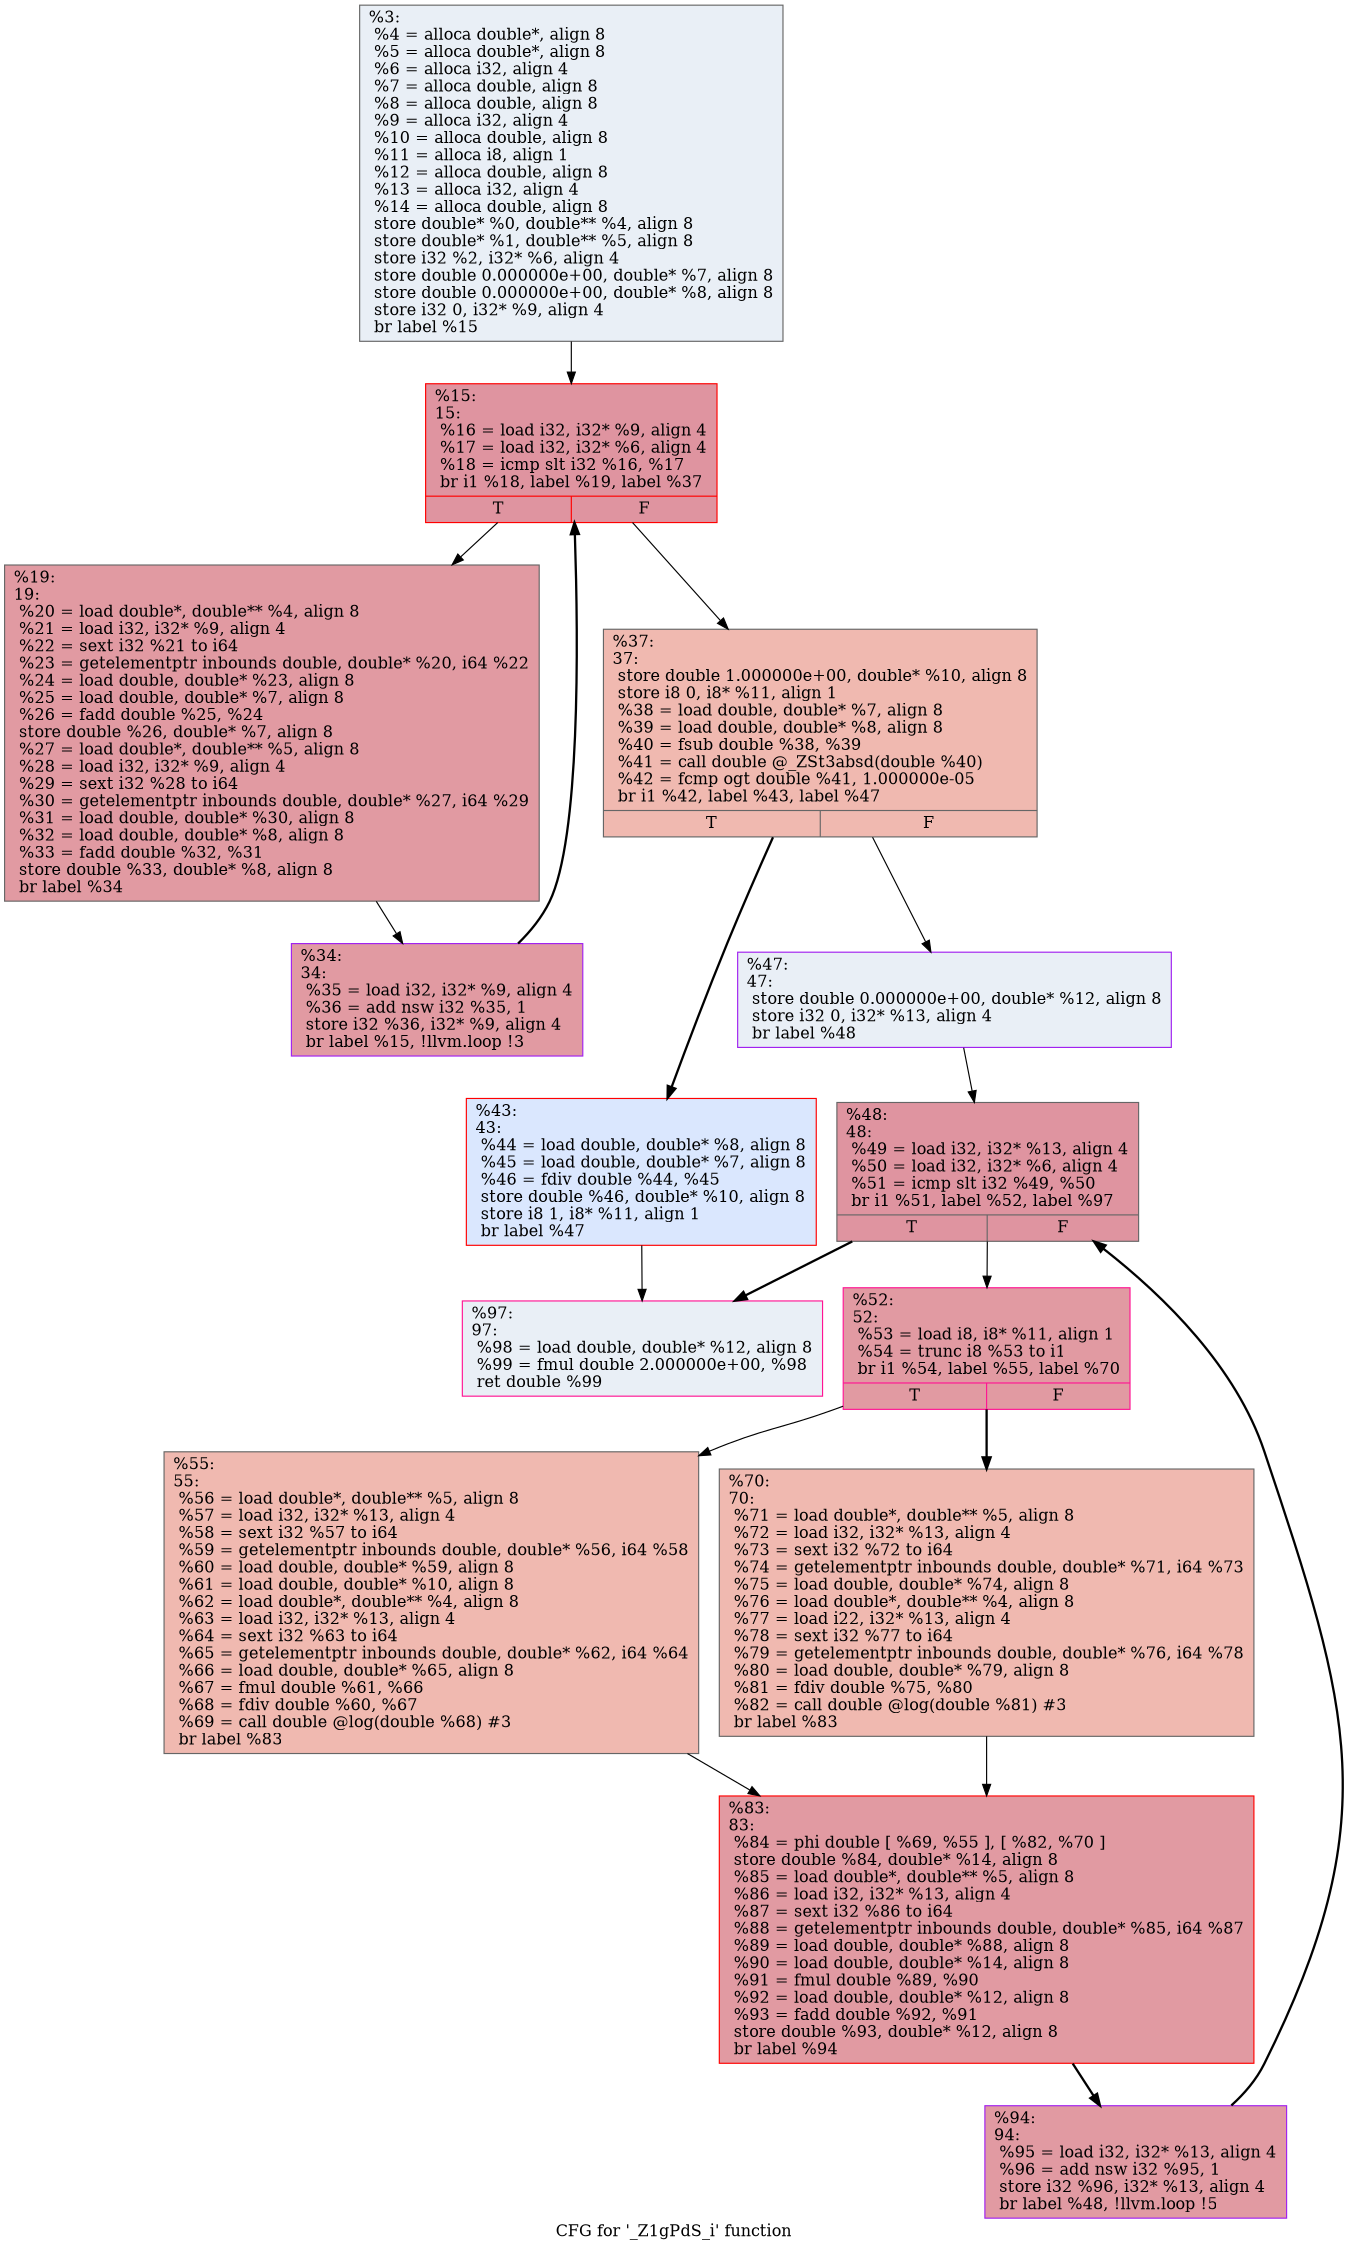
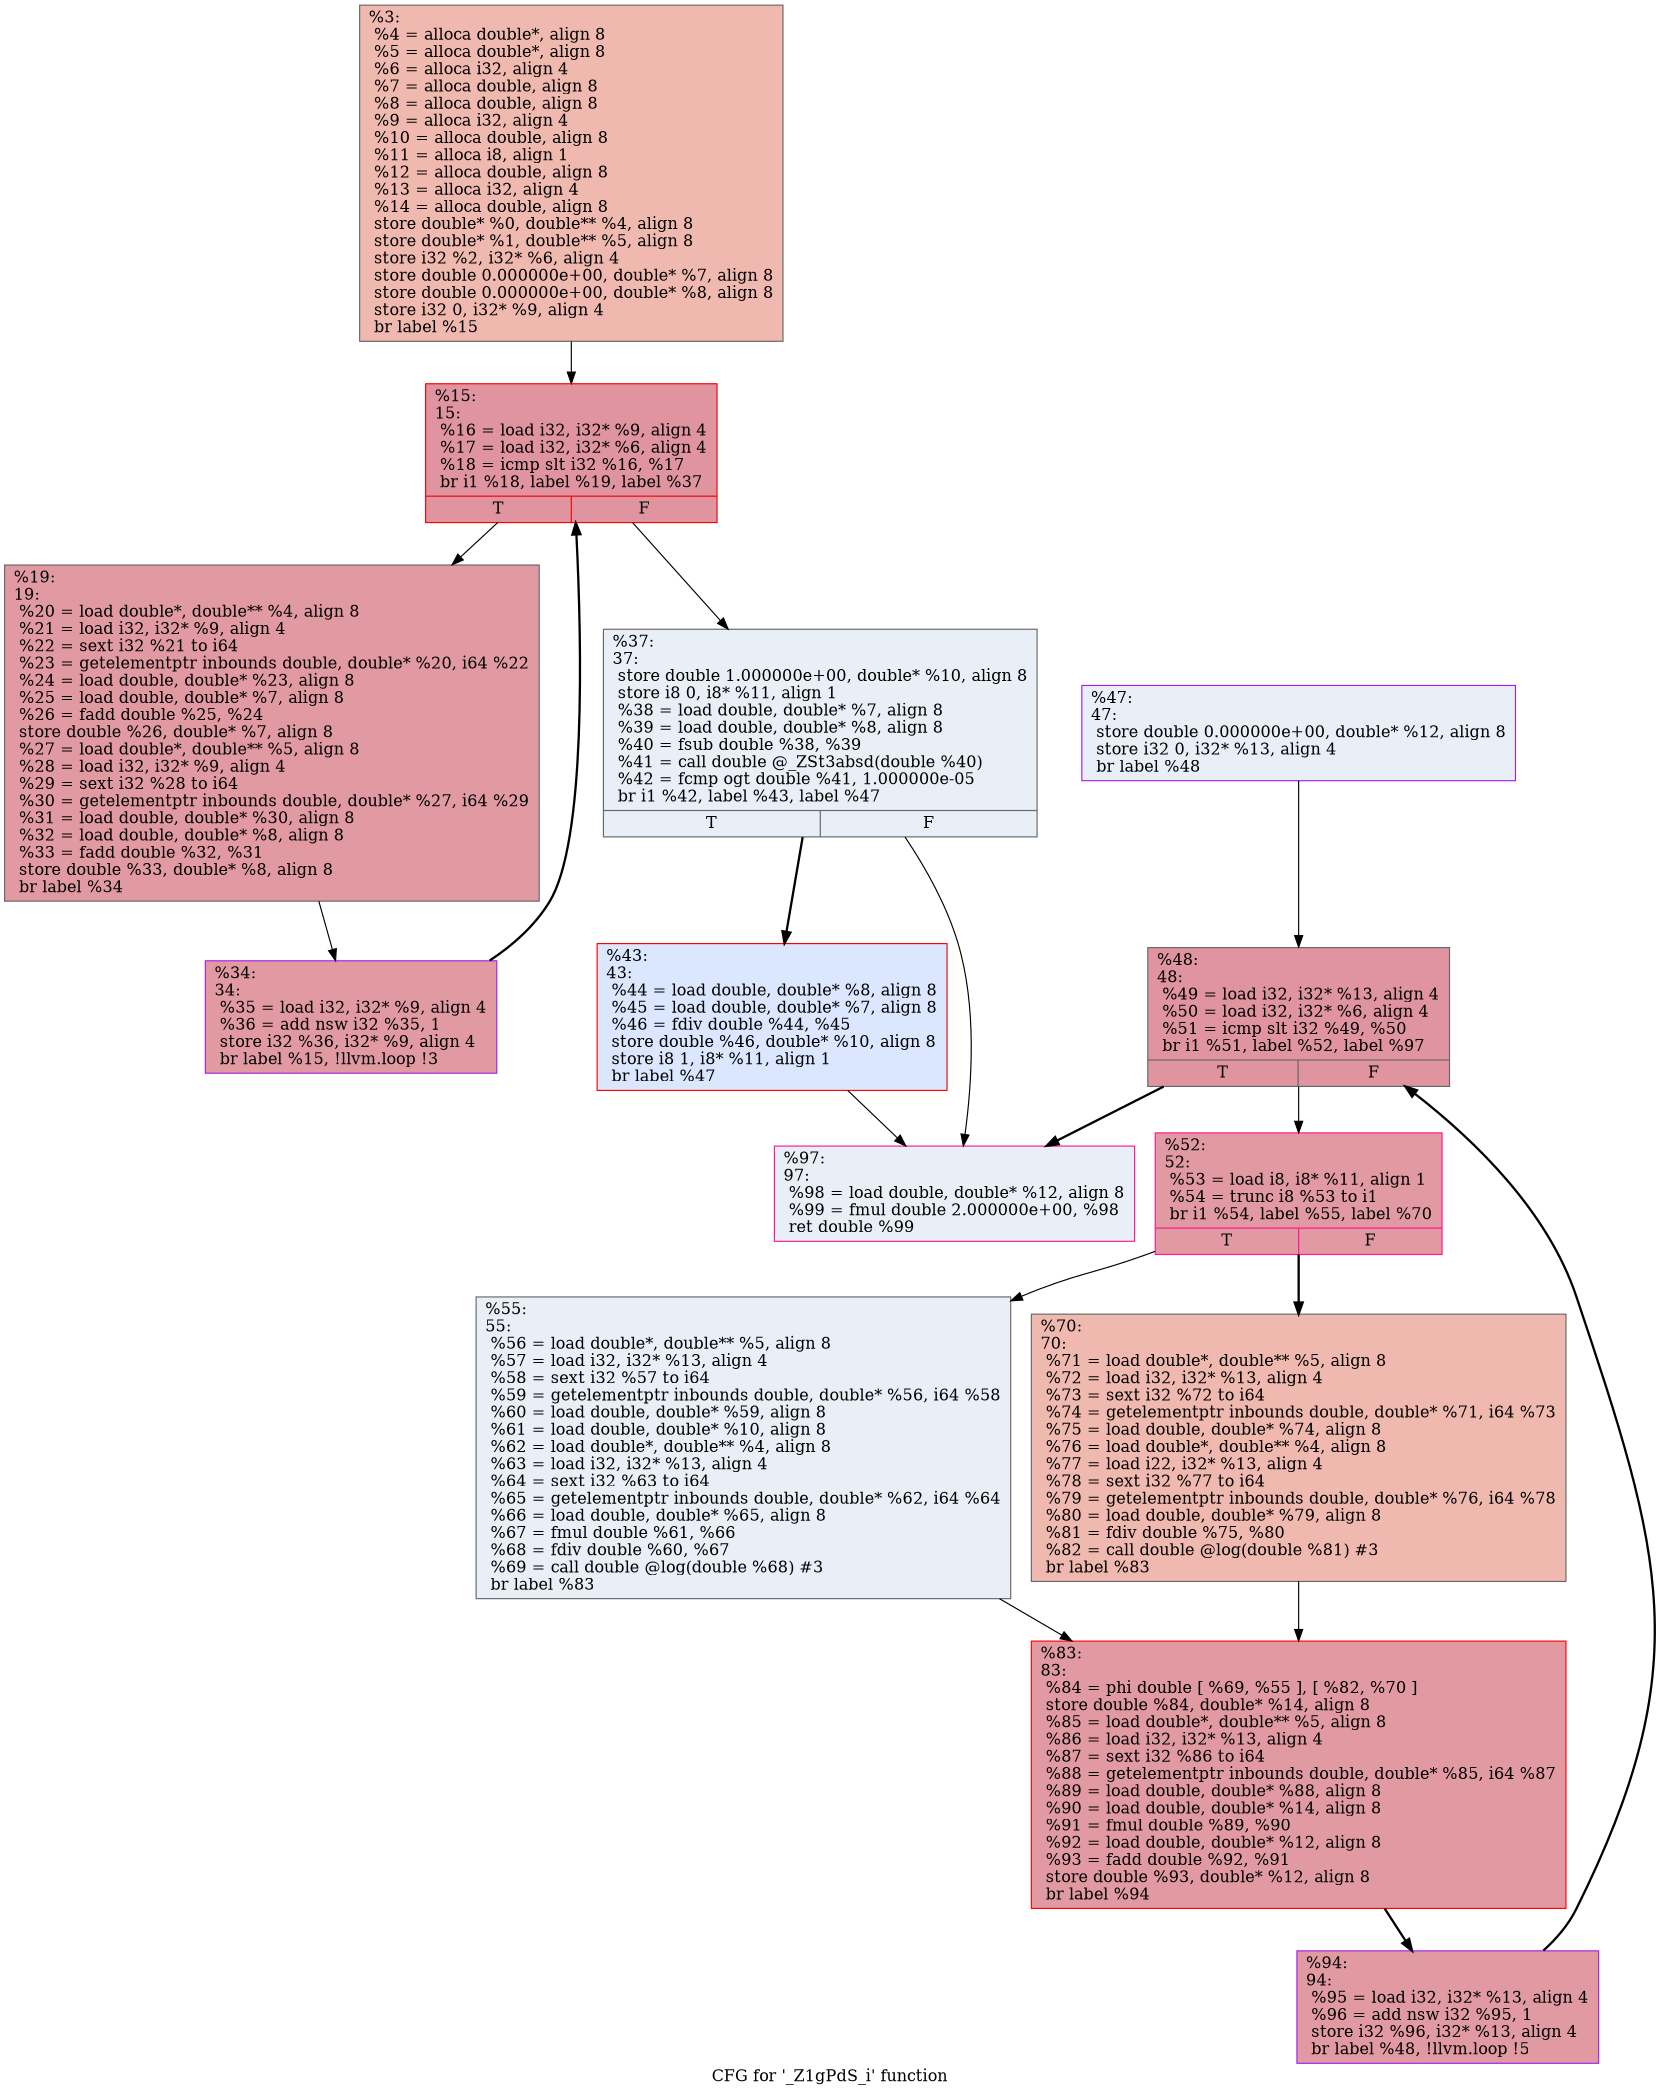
  digraph {
    label="CFG for '_Z1gPdS_i' function"
    node [color=gray40 fillcolor="#bb1b2c70" shape=record style=filled]
    edge [style=solid]
-   n1 [fillcolor="#cedaeb70" label="{%3:\l  %4 = alloca double*, align 8\l  %5 = alloca double*, align 8\l  %6 = alloca i32, align 4\l  %7 = alloca double, align 8\l  %8 = alloca double, align 8\l  %9 = alloca i32, align 4\l  %10 = alloca double, align 8\l  %11 = alloca i8, align 1\l  %12 = alloca double, align 8\l  %13 = alloca i32, align 4\l  %14 = alloca double, align 8\l  store double* %0, double** %4, align 8\l  store double* %1, double** %5, align 8\l  store i32 %2, i32* %6, align 4\l  store double 0.000000e+00, double* %7, align 8\l  store double 0.000000e+00, double* %8, align 8\l  store i32 0, i32* %9, align 4\l  br label %15\l}"]
+   n1 [fillcolor="#de614d70" label="{%3:\l  %4 = alloca double*, align 8\l  %5 = alloca double*, align 8\l  %6 = alloca i32, align 4\l  %7 = alloca double, align 8\l  %8 = alloca double, align 8\l  %9 = alloca i32, align 4\l  %10 = alloca double, align 8\l  %11 = alloca i8, align 1\l  %12 = alloca double, align 8\l  %13 = alloca i32, align 4\l  %14 = alloca double, align 8\l  store double* %0, double** %4, align 8\l  store double* %1, double** %5, align 8\l  store i32 %2, i32* %6, align 4\l  store double 0.000000e+00, double* %7, align 8\l  store double 0.000000e+00, double* %8, align 8\l  store i32 0, i32* %9, align 4\l  br label %15\l}"]
    n2 [color=red fillcolor="#b70d2870" label="{%15:\l15:                                               \l  %16 = load i32, i32* %9, align 4\l  %17 = load i32, i32* %6, align 4\l  %18 = icmp slt i32 %16, %17\l  br i1 %18, label %19, label %37\l|{<s0>T|<s1>F}}"]
    n3 [label="{%19:\l19:                                               \l  %20 = load double*, double** %4, align 8\l  %21 = load i32, i32* %9, align 4\l  %22 = sext i32 %21 to i64\l  %23 = getelementptr inbounds double, double* %20, i64 %22\l  %24 = load double, double* %23, align 8\l  %25 = load double, double* %7, align 8\l  %26 = fadd double %25, %24\l  store double %26, double* %7, align 8\l  %27 = load double*, double** %5, align 8\l  %28 = load i32, i32* %9, align 4\l  %29 = sext i32 %28 to i64\l  %30 = getelementptr inbounds double, double* %27, i64 %29\l  %31 = load double, double* %30, align 8\l  %32 = load double, double* %8, align 8\l  %33 = fadd double %32, %31\l  store double %33, double* %8, align 8\l  br label %34\l}"]
-   n4 [fillcolor="#de614d70" label="{%37:\l37:                                               \l  store double 1.000000e+00, double* %10, align 8\l  store i8 0, i8* %11, align 1\l  %38 = load double, double* %7, align 8\l  %39 = load double, double* %8, align 8\l  %40 = fsub double %38, %39\l  %41 = call double @_ZSt3absd(double %40)\l  %42 = fcmp ogt double %41, 1.000000e-05\l  br i1 %42, label %43, label %47\l|{<s0>T|<s1>F}}"]
+   n4 [fillcolor="#cedaeb70" label="{%37:\l37:                                               \l  store double 1.000000e+00, double* %10, align 8\l  store i8 0, i8* %11, align 1\l  %38 = load double, double* %7, align 8\l  %39 = load double, double* %8, align 8\l  %40 = fsub double %38, %39\l  %41 = call double @_ZSt3absd(double %40)\l  %42 = fcmp ogt double %41, 1.000000e-05\l  br i1 %42, label %43, label %47\l|{<s0>T|<s1>F}}"]
    n5 [color=purple label="{%34:\l34:                                               \l  %35 = load i32, i32* %9, align 4\l  %36 = add nsw i32 %35, 1\l  store i32 %36, i32* %9, align 4\l  br label %15, !llvm.loop !3\l}"]
    n6 [color=red fillcolor="#abc8fd70" label="{%43:\l43:                                               \l  %44 = load double, double* %8, align 8\l  %45 = load double, double* %7, align 8\l  %46 = fdiv double %44, %45\l  store double %46, double* %10, align 8\l  store i8 1, i8* %11, align 1\l  br label %47\l}"]
    n7 [color=purple fillcolor="#cedaeb70" label="{%47:\l47:                                               \l  store double 0.000000e+00, double* %12, align 8\l  store i32 0, i32* %13, align 4\l  br label %48\l}"]
    n8 [color=deeppink fillcolor="#cedaeb70" label="{%97:\l97:                                               \l  %98 = load double, double* %12, align 8\l  %99 = fmul double 2.000000e+00, %98\l  ret double %99\l}"]
    n9 [fillcolor="#b70d2870" label="{%48:\l48:                                               \l  %49 = load i32, i32* %13, align 4\l  %50 = load i32, i32* %6, align 4\l  %51 = icmp slt i32 %49, %50\l  br i1 %51, label %52, label %97\l|{<s0>T|<s1>F}}"]
    n10 [color=deeppink label="{%52:\l52:                                               \l  %53 = load i8, i8* %11, align 1\l  %54 = trunc i8 %53 to i1\l  br i1 %54, label %55, label %70\l|{<s0>T|<s1>F}}"]
-   n11 [fillcolor="#de614d70" label="{%55:\l55:                                               \l  %56 = load double*, double** %5, align 8\l  %57 = load i32, i32* %13, align 4\l  %58 = sext i32 %57 to i64\l  %59 = getelementptr inbounds double, double* %56, i64 %58\l  %60 = load double, double* %59, align 8\l  %61 = load double, double* %10, align 8\l  %62 = load double*, double** %4, align 8\l  %63 = load i32, i32* %13, align 4\l  %64 = sext i32 %63 to i64\l  %65 = getelementptr inbounds double, double* %62, i64 %64\l  %66 = load double, double* %65, align 8\l  %67 = fmul double %61, %66\l  %68 = fdiv double %60, %67\l  %69 = call double @log(double %68) #3\l  br label %83\l}"]
+   n11 [fillcolor="#cedaeb70" label="{%55:\l55:                                               \l  %56 = load double*, double** %5, align 8\l  %57 = load i32, i32* %13, align 4\l  %58 = sext i32 %57 to i64\l  %59 = getelementptr inbounds double, double* %56, i64 %58\l  %60 = load double, double* %59, align 8\l  %61 = load double, double* %10, align 8\l  %62 = load double*, double** %4, align 8\l  %63 = load i32, i32* %13, align 4\l  %64 = sext i32 %63 to i64\l  %65 = getelementptr inbounds double, double* %62, i64 %64\l  %66 = load double, double* %65, align 8\l  %67 = fmul double %61, %66\l  %68 = fdiv double %60, %67\l  %69 = call double @log(double %68) #3\l  br label %83\l}"]
    n12 [fillcolor="#de614d70" label="{%70:\l70:                                               \l  %71 = load double*, double** %5, align 8\l  %72 = load i32, i32* %13, align 4\l  %73 = sext i32 %72 to i64\l  %74 = getelementptr inbounds double, double* %71, i64 %73\l  %75 = load double, double* %74, align 8\l  %76 = load double*, double** %4, align 8\l  %77 = load i22, i32* %13, align 4\l  %78 = sext i32 %77 to i64\l  %79 = getelementptr inbounds double, double* %76, i64 %78\l  %80 = load double, double* %79, align 8\l  %81 = fdiv double %75, %80\l  %82 = call double @log(double %81) #3\l  br label %83\l}"]
    n13 [color=red label="{%83:\l83:                                               \l  %84 = phi double [ %69, %55 ], [ %82, %70 ]\l  store double %84, double* %14, align 8\l  %85 = load double*, double** %5, align 8\l  %86 = load i32, i32* %13, align 4\l  %87 = sext i32 %86 to i64\l  %88 = getelementptr inbounds double, double* %85, i64 %87\l  %89 = load double, double* %88, align 8\l  %90 = load double, double* %14, align 8\l  %91 = fmul double %89, %90\l  %92 = load double, double* %12, align 8\l  %93 = fadd double %92, %91\l  store double %93, double* %12, align 8\l  br label %94\l}"]
    n14 [color=purple label="{%94:\l94:                                               \l  %95 = load i32, i32* %13, align 4\l  %96 = add nsw i32 %95, 1\l  store i32 %96, i32* %13, align 4\l  br label %48, !llvm.loop !5\l}"]
    n1 -> n2
    n2 -> n3
    n2 -> n4
    n3 -> n5
    n4 -> n6 [style=bold]
-   n4 -> n7
+   n4 -> n8
    n5 -> n2 [style=bold]
    n6 -> n8
    n7 -> n9
    n9 -> n8 [style=bold]
    n9 -> n10
    n10 -> n11
    n10 -> n12 [style=bold]
    n11 -> n13
    n12 -> n13
    n13 -> n14 [style=bold]
    n14 -> n9 [style=bold]
  }
